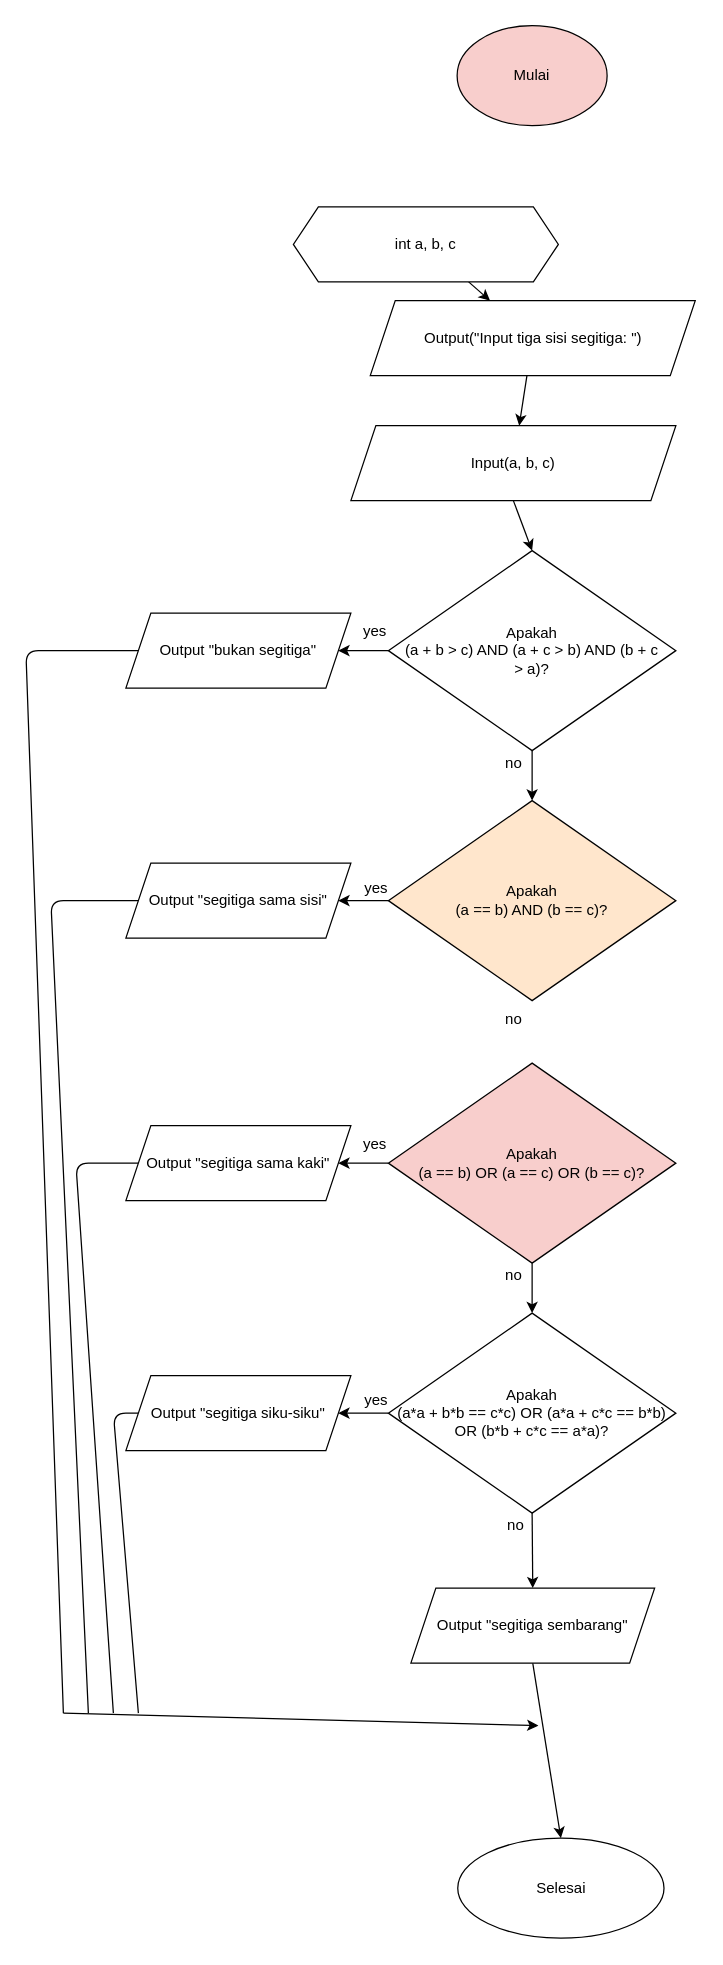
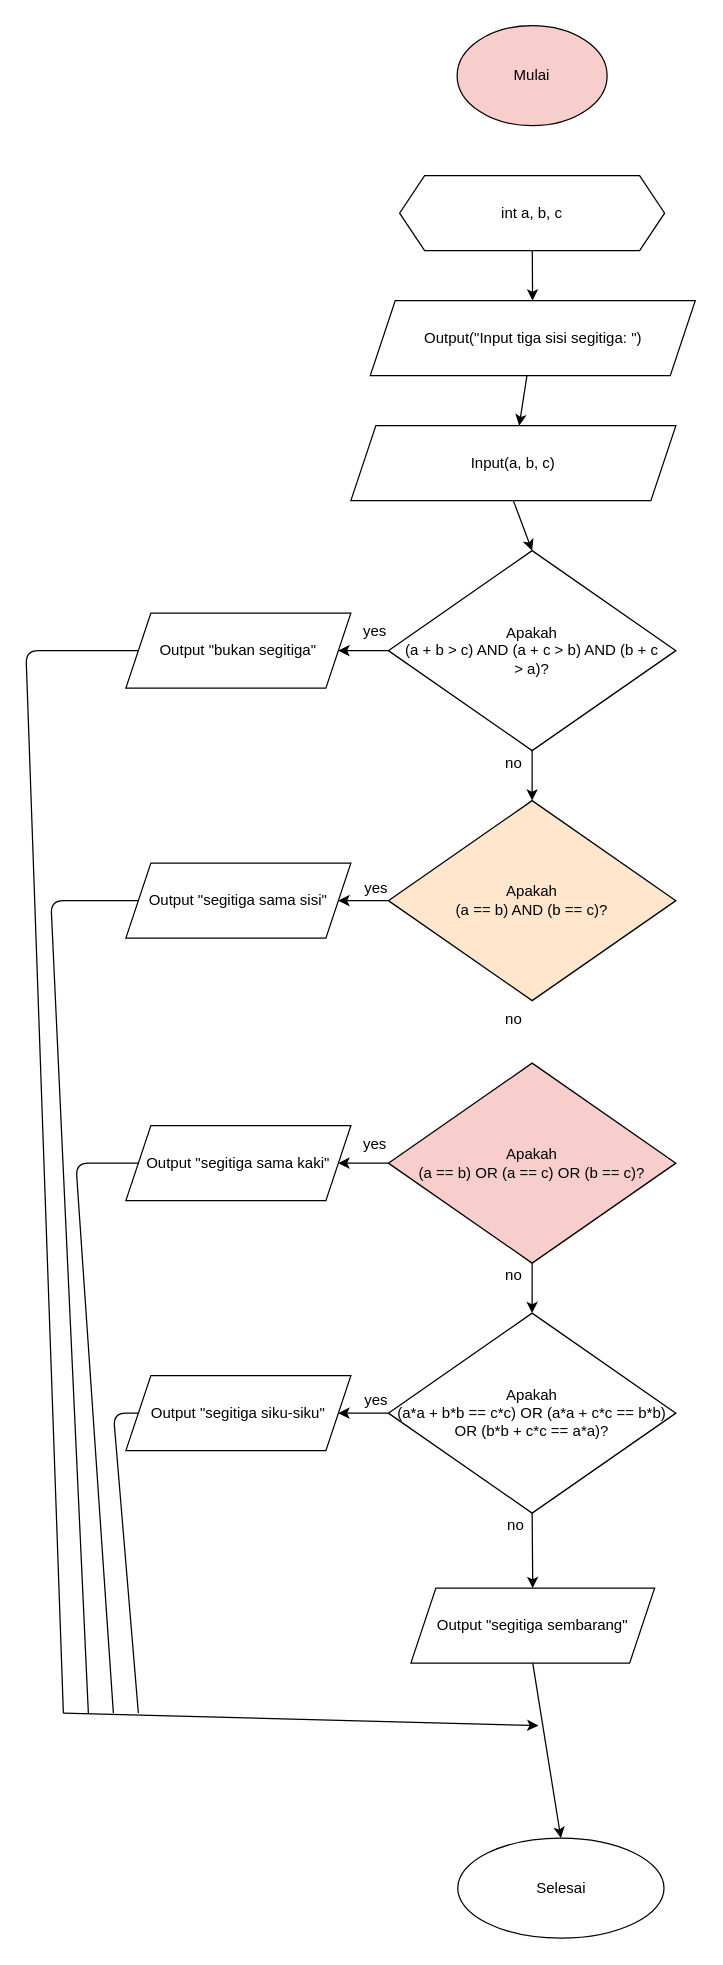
  <mxCell id="0" />
  <mxCell id="1" parent="0" />
  <mxCell id="2" value="Mulai" style="ellipse;whiteSpace=wrap;html=1;fillColor=#f8cecc;" parent="1" vertex="1"><mxGeometry x="365" y="20" width="120" height="80" as="geometry" /></mxCell>
  <mxCell id="3" value="Selesai" style="ellipse;whiteSpace=wrap;html=1;" parent="1" vertex="1"><mxGeometry x="365.5" y="1470" width="165" height="80" as="geometry" /></mxCell>
  <mxCell id="4" value="" style="edgeStyle=none;html=1;" edge="1" parent="1" source="5" target="39"><mxGeometry relative="1" as="geometry" /></mxCell>
- <mxCell id="5" value="int a, b, c" style="shape=hexagon;perimeter=hexagonPerimeter2;whiteSpace=wrap;html=1;fixedSize=1;" parent="1" vertex="1"><mxGeometry x="234" y="165" width="212" height="60" as="geometry" /></mxCell>
+ <mxCell id="5" value="int a, b, c" style="shape=hexagon;perimeter=hexagonPerimeter2;whiteSpace=wrap;html=1;fixedSize=1;" parent="1" vertex="1"><mxGeometry x="319" y="140" width="212" height="60" as="geometry" /></mxCell>
  <mxCell id="6" style="edgeStyle=none;html=1;exitX=0.5;exitY=1;exitDx=0;exitDy=0;entryX=0.5;entryY=0;entryDx=0;entryDy=0;" parent="1" source="7" target="10" edge="1"><mxGeometry relative="1" as="geometry" /></mxCell>
  <mxCell id="7" value="Input(a, b, c)" style="shape=parallelogram;perimeter=parallelogramPerimeter;whiteSpace=wrap;html=1;fixedSize=1;" parent="1" vertex="1"><mxGeometry x="280" y="340" width="260" height="60" as="geometry" /></mxCell>
  <mxCell id="8" style="edgeStyle=none;html=1;exitX=0.5;exitY=1;exitDx=0;exitDy=0;entryX=0.5;entryY=0;entryDx=0;entryDy=0;" parent="1" source="10" target="14" edge="1"><mxGeometry relative="1" as="geometry" /></mxCell>
  <mxCell id="9" style="edgeStyle=none;html=1;exitX=0;exitY=0.5;exitDx=0;exitDy=0;entryX=1;entryY=0.5;entryDx=0;entryDy=0;" parent="1" source="10" target="12" edge="1"><mxGeometry relative="1" as="geometry" /></mxCell>
  <mxCell id="10" value="Apakah&lt;br&gt;(a + b &amp;gt; c) AND (a + c &amp;gt; b) AND (b + c &amp;gt;&amp;nbsp;a)?" style="rhombus;whiteSpace=wrap;html=1;align=center;" parent="1" vertex="1"><mxGeometry x="310" y="440" width="230" height="160" as="geometry" /></mxCell>
  <mxCell id="11" style="edgeStyle=none;html=1;exitX=0;exitY=0.5;exitDx=0;exitDy=0;endArrow=none;endFill=0;" parent="1" source="12" edge="1"><mxGeometry relative="1" as="geometry"><mxPoint x="50" y="1370" as="targetPoint" /><Array as="points"><mxPoint x="20" y="520" /></Array></mxGeometry></mxCell>
  <mxCell id="12" value="Output &quot;bukan segitiga&quot;" style="shape=parallelogram;perimeter=parallelogramPerimeter;whiteSpace=wrap;html=1;fixedSize=1;" parent="1" vertex="1"><mxGeometry x="100" y="490" width="180" height="60" as="geometry" /></mxCell>
  <mxCell id="13" style="edgeStyle=none;html=1;exitX=0;exitY=0.5;exitDx=0;exitDy=0;entryX=1;entryY=0.5;entryDx=0;entryDy=0;" parent="1" source="14" target="19" edge="1"><mxGeometry relative="1" as="geometry" /></mxCell>
  <mxCell id="14" value="Apakah&lt;br&gt;(a == b) AND (b == c)?" style="rhombus;whiteSpace=wrap;html=1;align=center;fillColor=#ffe6cc;" parent="1" vertex="1"><mxGeometry x="310" y="640" width="230" height="160" as="geometry" /></mxCell>
  <mxCell id="15" style="edgeStyle=none;html=1;exitX=0.5;exitY=1;exitDx=0;exitDy=0;entryX=0.5;entryY=0;entryDx=0;entryDy=0;" parent="1" source="17" target="24" edge="1"><mxGeometry relative="1" as="geometry" /></mxCell>
  <mxCell id="16" style="edgeStyle=none;html=1;exitX=0;exitY=0.5;exitDx=0;exitDy=0;entryX=1;entryY=0.5;entryDx=0;entryDy=0;" parent="1" source="17" target="21" edge="1"><mxGeometry relative="1" as="geometry" /></mxCell>
  <mxCell id="17" value="Apakah&lt;br&gt;(a == b) OR (a == c) OR&amp;nbsp;(b == c)?" style="rhombus;whiteSpace=wrap;html=1;align=center;fillColor=#f8cecc;" parent="1" vertex="1"><mxGeometry x="310" y="850" width="230" height="160" as="geometry" /></mxCell>
  <mxCell id="18" style="edgeStyle=none;html=1;exitX=0;exitY=0.5;exitDx=0;exitDy=0;endArrow=none;endFill=0;" parent="1" source="19" edge="1"><mxGeometry relative="1" as="geometry"><mxPoint x="70" y="1370" as="targetPoint" /><Array as="points"><mxPoint x="40" y="720" /></Array></mxGeometry></mxCell>
  <mxCell id="19" value="Output &quot;segitiga sama sisi&quot;" style="shape=parallelogram;perimeter=parallelogramPerimeter;whiteSpace=wrap;html=1;fixedSize=1;" parent="1" vertex="1"><mxGeometry x="100" y="690" width="180" height="60" as="geometry" /></mxCell>
  <mxCell id="20" style="edgeStyle=none;html=1;exitX=0;exitY=0.5;exitDx=0;exitDy=0;endArrow=none;endFill=0;" parent="1" source="21" edge="1"><mxGeometry relative="1" as="geometry"><mxPoint x="90" y="1370" as="targetPoint" /><Array as="points"><mxPoint x="60" y="930" /></Array></mxGeometry></mxCell>
  <mxCell id="21" value="Output &quot;segitiga sama kaki&quot;" style="shape=parallelogram;perimeter=parallelogramPerimeter;whiteSpace=wrap;html=1;fixedSize=1;" parent="1" vertex="1"><mxGeometry x="100" y="900" width="180" height="60" as="geometry" /></mxCell>
  <mxCell id="22" style="edgeStyle=none;html=1;exitX=0.5;exitY=1;exitDx=0;exitDy=0;entryX=0.5;entryY=0;entryDx=0;entryDy=0;" parent="1" source="24" target="28" edge="1"><mxGeometry relative="1" as="geometry" /></mxCell>
  <mxCell id="23" style="edgeStyle=none;html=1;exitX=0;exitY=0.5;exitDx=0;exitDy=0;entryX=1;entryY=0.5;entryDx=0;entryDy=0;" parent="1" source="24" target="26" edge="1"><mxGeometry relative="1" as="geometry" /></mxCell>
  <mxCell id="24" value="Apakah&lt;br&gt;(a*a + b*b == c*c) OR (a*a + c*c ==&amp;nbsp;b*b) OR (b*b + c*c == a*a)?" style="rhombus;whiteSpace=wrap;html=1;align=center;" parent="1" vertex="1"><mxGeometry x="310" y="1050" width="230" height="160" as="geometry" /></mxCell>
  <mxCell id="25" style="edgeStyle=none;html=1;exitX=0;exitY=0.5;exitDx=0;exitDy=0;endArrow=none;endFill=0;" parent="1" source="26" edge="1"><mxGeometry relative="1" as="geometry"><mxPoint x="110" y="1370" as="targetPoint" /><Array as="points"><mxPoint x="90" y="1130" /></Array></mxGeometry></mxCell>
  <mxCell id="26" value="Output &quot;segitiga siku-siku&quot;" style="shape=parallelogram;perimeter=parallelogramPerimeter;whiteSpace=wrap;html=1;fixedSize=1;" parent="1" vertex="1"><mxGeometry x="100" y="1100" width="180" height="60" as="geometry" /></mxCell>
  <mxCell id="27" style="edgeStyle=none;html=1;exitX=0.5;exitY=1;exitDx=0;exitDy=0;entryX=0.5;entryY=0;entryDx=0;entryDy=0;" parent="1" source="28" target="3" edge="1"><mxGeometry relative="1" as="geometry" /></mxCell>
  <mxCell id="28" value="Output &quot;segitiga sembarang&quot;" style="shape=parallelogram;perimeter=parallelogramPerimeter;whiteSpace=wrap;html=1;fixedSize=1;" parent="1" vertex="1"><mxGeometry x="328" y="1270" width="195" height="60" as="geometry" /></mxCell>
  <mxCell id="29" value="" style="endArrow=classic;html=1;" parent="1" edge="1"><mxGeometry width="50" height="50" relative="1" as="geometry"><mxPoint x="50" y="1370" as="sourcePoint" /><mxPoint x="430" y="1380" as="targetPoint" /></mxGeometry></mxCell>
  <mxCell id="30" value="yes" style="text;html=1;align=center;verticalAlign=middle;resizable=0;points=[];autosize=1;strokeColor=none;fillColor=none;" vertex="1" parent="1"><mxGeometry x="279" y="490" width="40" height="30" as="geometry" /></mxCell>
  <mxCell id="31" value="no" style="text;html=1;align=center;verticalAlign=middle;resizable=0;points=[];autosize=1;strokeColor=none;fillColor=none;" vertex="1" parent="1"><mxGeometry x="390" y="595" width="40" height="30" as="geometry" /></mxCell>
  <mxCell id="32" value="yes" style="text;html=1;align=center;verticalAlign=middle;resizable=0;points=[];autosize=1;strokeColor=none;fillColor=none;" vertex="1" parent="1"><mxGeometry x="280" y="695" width="40" height="30" as="geometry" /></mxCell>
  <mxCell id="33" value="no" style="text;html=1;align=center;verticalAlign=middle;resizable=0;points=[];autosize=1;strokeColor=none;fillColor=none;" vertex="1" parent="1"><mxGeometry x="390" y="800" width="40" height="30" as="geometry" /></mxCell>
  <mxCell id="34" value="yes" style="text;html=1;align=center;verticalAlign=middle;resizable=0;points=[];autosize=1;strokeColor=none;fillColor=none;" vertex="1" parent="1"><mxGeometry x="279" y="900" width="40" height="30" as="geometry" /></mxCell>
  <mxCell id="35" value="no" style="text;html=1;align=center;verticalAlign=middle;resizable=0;points=[];autosize=1;strokeColor=none;fillColor=none;" vertex="1" parent="1"><mxGeometry x="390" y="1005" width="40" height="30" as="geometry" /></mxCell>
  <mxCell id="36" value="yes" style="text;html=1;align=center;verticalAlign=middle;resizable=0;points=[];autosize=1;strokeColor=none;fillColor=none;" vertex="1" parent="1"><mxGeometry x="280" y="1105" width="40" height="30" as="geometry" /></mxCell>
  <mxCell id="37" value="&amp;nbsp;no" style="text;html=1;align=center;verticalAlign=middle;resizable=0;points=[];autosize=1;strokeColor=none;fillColor=none;" vertex="1" parent="1"><mxGeometry x="390" y="1205" width="40" height="30" as="geometry" /></mxCell>
  <mxCell id="38" value="" style="edgeStyle=none;html=1;" edge="1" parent="1" source="39" target="7"><mxGeometry relative="1" as="geometry" /></mxCell>
  <mxCell id="39" value="Output(&quot;Input tiga sisi segitiga: &quot;)" style="shape=parallelogram;perimeter=parallelogramPerimeter;whiteSpace=wrap;html=1;fixedSize=1;" vertex="1" parent="1"><mxGeometry x="295.5" y="240" width="260" height="60" as="geometry" /></mxCell>
